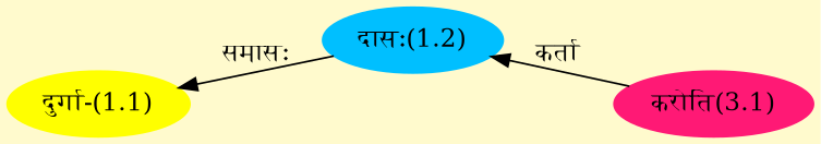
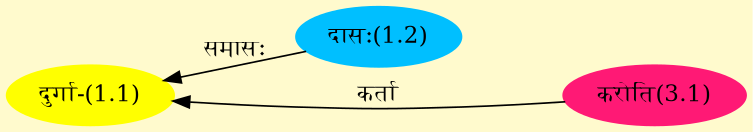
  digraph {
    bgcolor=lemonchiffon1
    compound=true
    rankdir=LR
    node [style=filled]
    edge [dir=back]
    n1 [color="#FFFF00" label="दुर्गा-(1.1)"]
    n2 [color="#00BFFF" label="दासः(1.2)"]
    n3 [color="#FF1975" label="करोति(3.1)"]
    n1 -> n2 [label="समासः"]
-   n2 -> n3 [label="कर्ता"]
+   n1 -> n3 [label="कर्ता"]
  }
